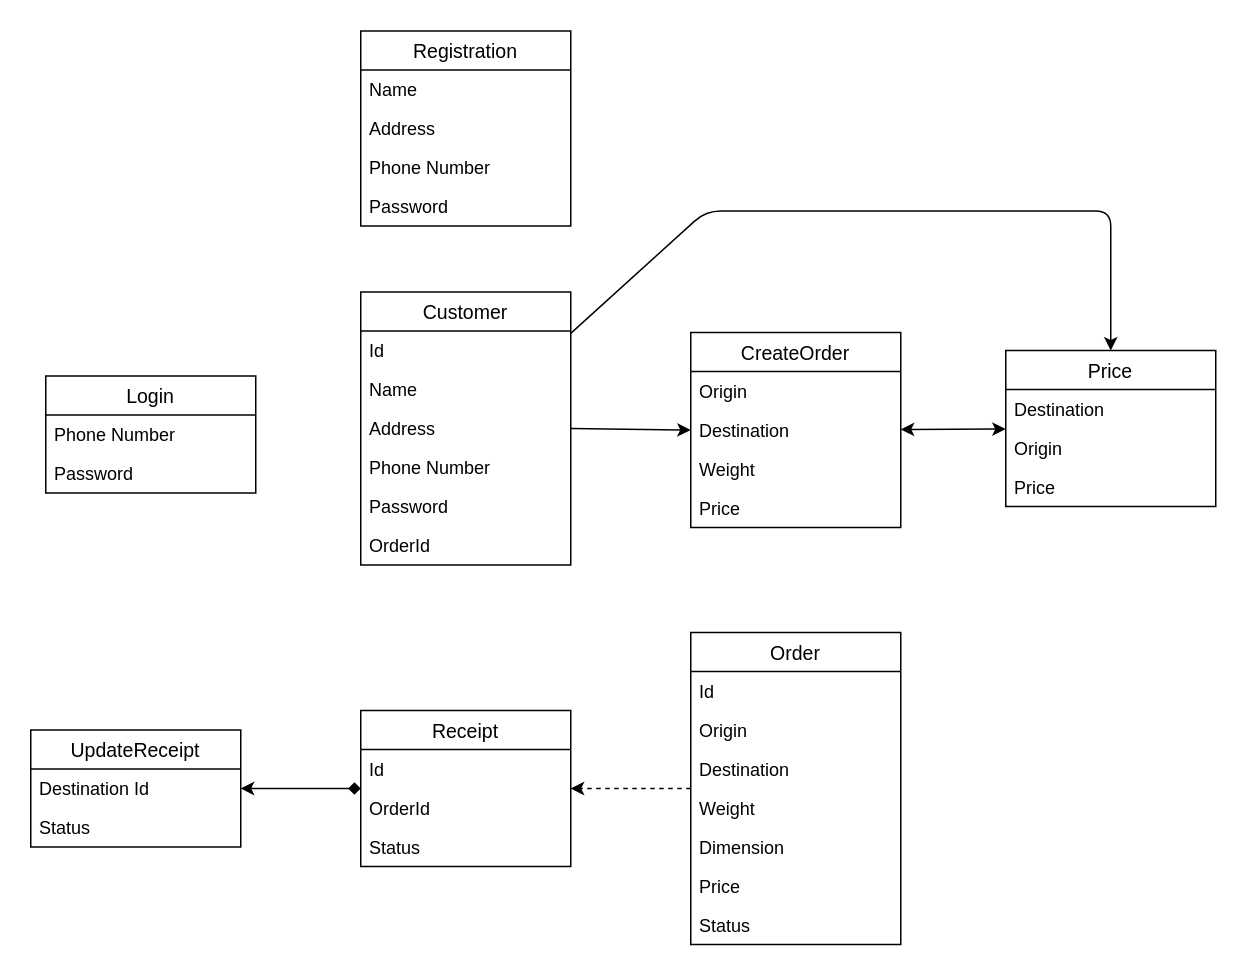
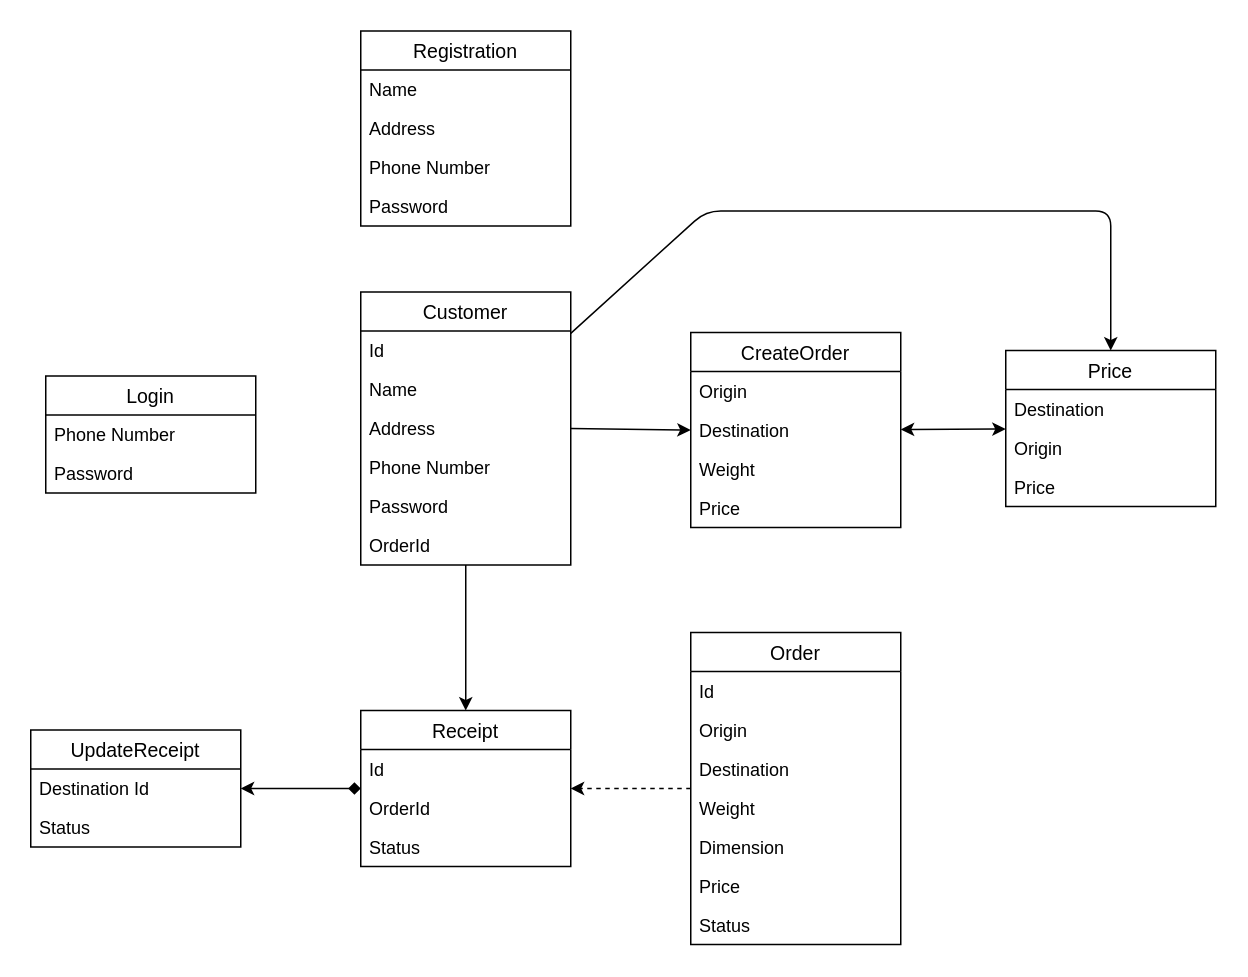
  <mxCell id="0" />
  <mxCell id="1" parent="0" />
  <mxCell id="2" value="Registration" style="swimlane;fontStyle=0;childLayout=stackLayout;horizontal=1;startSize=26;fillColor=none;horizontalStack=0;resizeParent=1;resizeParentMax=0;resizeLast=0;collapsible=1;marginBottom=0;fontSize=13;" vertex="1" parent="1"><mxGeometry x="240" y="20" width="140" height="130" as="geometry" /></mxCell>
  <mxCell id="3" value="Name" style="text;strokeColor=none;fillColor=none;align=left;verticalAlign=top;spacingLeft=4;spacingRight=4;overflow=hidden;rotatable=0;points=[[0,0.5],[1,0.5]];portConstraint=eastwest;" vertex="1" parent="2"><mxGeometry y="26" width="140" height="26" as="geometry" /></mxCell>
  <mxCell id="4" value="Address" style="text;strokeColor=none;fillColor=none;align=left;verticalAlign=top;spacingLeft=4;spacingRight=4;overflow=hidden;rotatable=0;points=[[0,0.5],[1,0.5]];portConstraint=eastwest;" vertex="1" parent="2"><mxGeometry y="52" width="140" height="26" as="geometry" /></mxCell>
  <mxCell id="5" value="Phone Number" style="text;strokeColor=none;fillColor=none;align=left;verticalAlign=top;spacingLeft=4;spacingRight=4;overflow=hidden;rotatable=0;points=[[0,0.5],[1,0.5]];portConstraint=eastwest;" vertex="1" parent="2"><mxGeometry y="78" width="140" height="26" as="geometry" /></mxCell>
  <mxCell id="6" value="Password" style="text;strokeColor=none;fillColor=none;align=left;verticalAlign=top;spacingLeft=4;spacingRight=4;overflow=hidden;rotatable=0;points=[[0,0.5],[1,0.5]];portConstraint=eastwest;" vertex="1" parent="2"><mxGeometry y="104" width="140" height="26" as="geometry" /></mxCell>
  <mxCell id="7" value="Login" style="swimlane;fontStyle=0;childLayout=stackLayout;horizontal=1;startSize=26;fillColor=none;horizontalStack=0;resizeParent=1;resizeParentMax=0;resizeLast=0;collapsible=1;marginBottom=0;fontSize=13;" vertex="1" parent="1"><mxGeometry x="30" y="250" width="140" height="78" as="geometry" /></mxCell>
  <mxCell id="8" value="Phone Number" style="text;strokeColor=none;fillColor=none;align=left;verticalAlign=top;spacingLeft=4;spacingRight=4;overflow=hidden;rotatable=0;points=[[0,0.5],[1,0.5]];portConstraint=eastwest;" vertex="1" parent="7"><mxGeometry y="26" width="140" height="26" as="geometry" /></mxCell>
  <mxCell id="9" value="Password" style="text;strokeColor=none;fillColor=none;align=left;verticalAlign=top;spacingLeft=4;spacingRight=4;overflow=hidden;rotatable=0;points=[[0,0.5],[1,0.5]];portConstraint=eastwest;" vertex="1" parent="7"><mxGeometry y="52" width="140" height="26" as="geometry" /></mxCell>
  <mxCell id="10" value="CreateOrder" style="swimlane;fontStyle=0;childLayout=stackLayout;horizontal=1;startSize=26;fillColor=none;horizontalStack=0;resizeParent=1;resizeParentMax=0;resizeLast=0;collapsible=1;marginBottom=0;fontSize=13;" vertex="1" parent="1"><mxGeometry x="460" y="221" width="140" height="130" as="geometry" /></mxCell>
  <mxCell id="11" value="Origin" style="text;strokeColor=none;fillColor=none;align=left;verticalAlign=top;spacingLeft=4;spacingRight=4;overflow=hidden;rotatable=0;points=[[0,0.5],[1,0.5]];portConstraint=eastwest;" vertex="1" parent="10"><mxGeometry y="26" width="140" height="26" as="geometry" /></mxCell>
  <mxCell id="12" value="Destination" style="text;strokeColor=none;fillColor=none;align=left;verticalAlign=top;spacingLeft=4;spacingRight=4;overflow=hidden;rotatable=0;points=[[0,0.5],[1,0.5]];portConstraint=eastwest;" vertex="1" parent="10"><mxGeometry y="52" width="140" height="26" as="geometry" /></mxCell>
  <mxCell id="13" value="Weight" style="text;strokeColor=none;fillColor=none;align=left;verticalAlign=top;spacingLeft=4;spacingRight=4;overflow=hidden;rotatable=0;points=[[0,0.5],[1,0.5]];portConstraint=eastwest;" vertex="1" parent="10"><mxGeometry y="78" width="140" height="26" as="geometry" /></mxCell>
  <mxCell id="14" value="Price" style="text;strokeColor=none;fillColor=none;align=left;verticalAlign=top;spacingLeft=4;spacingRight=4;overflow=hidden;rotatable=0;points=[[0,0.5],[1,0.5]];portConstraint=eastwest;" vertex="1" parent="10"><mxGeometry y="104" width="140" height="26" as="geometry" /></mxCell>
  <mxCell id="15" value="Order" style="swimlane;fontStyle=0;childLayout=stackLayout;horizontal=1;startSize=26;fillColor=none;horizontalStack=0;resizeParent=1;resizeParentMax=0;resizeLast=0;collapsible=1;marginBottom=0;fontSize=13;" vertex="1" parent="1"><mxGeometry x="460" y="421" width="140" height="208" as="geometry" /></mxCell>
  <mxCell id="16" value="Id" style="text;strokeColor=none;fillColor=none;align=left;verticalAlign=top;spacingLeft=4;spacingRight=4;overflow=hidden;rotatable=0;points=[[0,0.5],[1,0.5]];portConstraint=eastwest;" vertex="1" parent="15"><mxGeometry y="26" width="140" height="26" as="geometry" /></mxCell>
  <mxCell id="17" value="Origin" style="text;strokeColor=none;fillColor=none;align=left;verticalAlign=top;spacingLeft=4;spacingRight=4;overflow=hidden;rotatable=0;points=[[0,0.5],[1,0.5]];portConstraint=eastwest;" vertex="1" parent="15"><mxGeometry y="52" width="140" height="26" as="geometry" /></mxCell>
  <mxCell id="18" value="Destination" style="text;strokeColor=none;fillColor=none;align=left;verticalAlign=top;spacingLeft=4;spacingRight=4;overflow=hidden;rotatable=0;points=[[0,0.5],[1,0.5]];portConstraint=eastwest;" vertex="1" parent="15"><mxGeometry y="78" width="140" height="26" as="geometry" /></mxCell>
  <mxCell id="19" value="Weight" style="text;strokeColor=none;fillColor=none;align=left;verticalAlign=top;spacingLeft=4;spacingRight=4;overflow=hidden;rotatable=0;points=[[0,0.5],[1,0.5]];portConstraint=eastwest;" vertex="1" parent="15"><mxGeometry y="104" width="140" height="26" as="geometry" /></mxCell>
  <mxCell id="20" value="Dimension" style="text;strokeColor=none;fillColor=none;align=left;verticalAlign=top;spacingLeft=4;spacingRight=4;overflow=hidden;rotatable=0;points=[[0,0.5],[1,0.5]];portConstraint=eastwest;" vertex="1" parent="15"><mxGeometry y="130" width="140" height="26" as="geometry" /></mxCell>
  <mxCell id="21" value="Price" style="text;strokeColor=none;fillColor=none;align=left;verticalAlign=top;spacingLeft=4;spacingRight=4;overflow=hidden;rotatable=0;points=[[0,0.5],[1,0.5]];portConstraint=eastwest;" vertex="1" parent="15"><mxGeometry y="156" width="140" height="26" as="geometry" /></mxCell>
  <mxCell id="22" value="Status" style="text;strokeColor=none;fillColor=none;align=left;verticalAlign=top;spacingLeft=4;spacingRight=4;overflow=hidden;rotatable=0;points=[[0,0.5],[1,0.5]];portConstraint=eastwest;" vertex="1" parent="15"><mxGeometry y="182" width="140" height="26" as="geometry" /></mxCell>
+ <mxCell id="23" value="" style="edgeStyle=orthogonalEdgeStyle;rounded=0;orthogonalLoop=1;jettySize=auto;html=1;fontSize=13;" edge="1" parent="1" source="24" target="32"><mxGeometry relative="1" as="geometry"><mxPoint x="310" y="564" as="targetPoint" /><Array as="points"><mxPoint x="310" y="420" /><mxPoint x="310" y="420" /></Array></mxGeometry></mxCell>
  <mxCell id="24" value="Customer" style="swimlane;fontStyle=0;childLayout=stackLayout;horizontal=1;startSize=26;fillColor=none;horizontalStack=0;resizeParent=1;resizeParentMax=0;resizeLast=0;collapsible=1;marginBottom=0;fontSize=13;" vertex="1" parent="1"><mxGeometry x="240" y="194" width="140" height="182" as="geometry" /></mxCell>
  <mxCell id="25" value="Id" style="text;strokeColor=none;fillColor=none;align=left;verticalAlign=top;spacingLeft=4;spacingRight=4;overflow=hidden;rotatable=0;points=[[0,0.5],[1,0.5]];portConstraint=eastwest;" vertex="1" parent="24"><mxGeometry y="26" width="140" height="26" as="geometry" /></mxCell>
  <mxCell id="26" value="Name" style="text;strokeColor=none;fillColor=none;align=left;verticalAlign=top;spacingLeft=4;spacingRight=4;overflow=hidden;rotatable=0;points=[[0,0.5],[1,0.5]];portConstraint=eastwest;" vertex="1" parent="24"><mxGeometry y="52" width="140" height="26" as="geometry" /></mxCell>
  <mxCell id="27" value="Address" style="text;strokeColor=none;fillColor=none;align=left;verticalAlign=top;spacingLeft=4;spacingRight=4;overflow=hidden;rotatable=0;points=[[0,0.5],[1,0.5]];portConstraint=eastwest;" vertex="1" parent="24"><mxGeometry y="78" width="140" height="26" as="geometry" /></mxCell>
  <mxCell id="28" value="Phone Number" style="text;strokeColor=none;fillColor=none;align=left;verticalAlign=top;spacingLeft=4;spacingRight=4;overflow=hidden;rotatable=0;points=[[0,0.5],[1,0.5]];portConstraint=eastwest;" vertex="1" parent="24"><mxGeometry y="104" width="140" height="26" as="geometry" /></mxCell>
  <mxCell id="29" value="Password" style="text;strokeColor=none;fillColor=none;align=left;verticalAlign=top;spacingLeft=4;spacingRight=4;overflow=hidden;rotatable=0;points=[[0,0.5],[1,0.5]];portConstraint=eastwest;" vertex="1" parent="24"><mxGeometry y="130" width="140" height="26" as="geometry" /></mxCell>
  <mxCell id="30" value="OrderId" style="text;strokeColor=none;fillColor=none;align=left;verticalAlign=top;spacingLeft=4;spacingRight=4;overflow=hidden;rotatable=0;points=[[0,0.5],[1,0.5]];portConstraint=eastwest;" vertex="1" parent="24"><mxGeometry y="156" width="140" height="26" as="geometry" /></mxCell>
  <mxCell id="31" value="" style="endArrow=classic;html=1;fontSize=13;exitX=1;exitY=0.5;exitDx=0;exitDy=0;entryX=0;entryY=0.5;entryDx=0;entryDy=0;" edge="1" parent="1" source="27" target="12"><mxGeometry width="50" height="50" relative="1" as="geometry"><mxPoint x="320" y="330" as="sourcePoint" /><mxPoint x="370" y="280" as="targetPoint" /></mxGeometry></mxCell>
  <mxCell id="32" value="Receipt" style="swimlane;fontStyle=0;childLayout=stackLayout;horizontal=1;startSize=26;fillColor=none;horizontalStack=0;resizeParent=1;resizeParentMax=0;resizeLast=0;collapsible=1;marginBottom=0;fontSize=13;" vertex="1" parent="1"><mxGeometry x="240" y="473" width="140" height="104" as="geometry" /></mxCell>
  <mxCell id="33" value="Id" style="text;strokeColor=none;fillColor=none;align=left;verticalAlign=top;spacingLeft=4;spacingRight=4;overflow=hidden;rotatable=0;points=[[0,0.5],[1,0.5]];portConstraint=eastwest;" vertex="1" parent="32"><mxGeometry y="26" width="140" height="26" as="geometry" /></mxCell>
  <mxCell id="34" value="OrderId" style="text;strokeColor=none;fillColor=none;align=left;verticalAlign=top;spacingLeft=4;spacingRight=4;overflow=hidden;rotatable=0;points=[[0,0.5],[1,0.5]];portConstraint=eastwest;" vertex="1" parent="32"><mxGeometry y="52" width="140" height="26" as="geometry" /></mxCell>
  <mxCell id="35" value="Status" style="text;strokeColor=none;fillColor=none;align=left;verticalAlign=top;spacingLeft=4;spacingRight=4;overflow=hidden;rotatable=0;points=[[0,0.5],[1,0.5]];portConstraint=eastwest;" vertex="1" parent="32"><mxGeometry y="78" width="140" height="26" as="geometry" /></mxCell>
  <mxCell id="36" value="" style="endArrow=classic;html=1;fontSize=13;dashed=1;" edge="1" parent="1" source="15" target="32"><mxGeometry width="50" height="50" relative="1" as="geometry"><mxPoint x="320" y="500" as="sourcePoint" /><mxPoint x="370" y="450" as="targetPoint" /></mxGeometry></mxCell>
  <mxCell id="37" value="Price" style="swimlane;fontStyle=0;childLayout=stackLayout;horizontal=1;startSize=26;fillColor=none;horizontalStack=0;resizeParent=1;resizeParentMax=0;resizeLast=0;collapsible=1;marginBottom=0;fontSize=13;" vertex="1" parent="1"><mxGeometry x="670" y="233" width="140" height="104" as="geometry" /></mxCell>
  <mxCell id="38" value="Destination" style="text;strokeColor=none;fillColor=none;align=left;verticalAlign=top;spacingLeft=4;spacingRight=4;overflow=hidden;rotatable=0;points=[[0,0.5],[1,0.5]];portConstraint=eastwest;" vertex="1" parent="37"><mxGeometry y="26" width="140" height="26" as="geometry" /></mxCell>
  <mxCell id="39" value="Origin" style="text;strokeColor=none;fillColor=none;align=left;verticalAlign=top;spacingLeft=4;spacingRight=4;overflow=hidden;rotatable=0;points=[[0,0.5],[1,0.5]];portConstraint=eastwest;" vertex="1" parent="37"><mxGeometry y="52" width="140" height="26" as="geometry" /></mxCell>
  <mxCell id="40" value="Price" style="text;strokeColor=none;fillColor=none;align=left;verticalAlign=top;spacingLeft=4;spacingRight=4;overflow=hidden;rotatable=0;points=[[0,0.5],[1,0.5]];portConstraint=eastwest;" vertex="1" parent="37"><mxGeometry y="78" width="140" height="26" as="geometry" /></mxCell>
  <mxCell id="41" value="" style="endArrow=classic;html=1;fontSize=13;" edge="1" parent="1" source="24" target="37"><mxGeometry width="50" height="50" relative="1" as="geometry"><mxPoint x="380" y="380" as="sourcePoint" /><mxPoint x="430" y="330" as="targetPoint" /><Array as="points"><mxPoint x="470" y="140" /><mxPoint x="740" y="140" /></Array></mxGeometry></mxCell>
  <mxCell id="42" value="" style="endArrow=classic;startArrow=classic;html=1;fontSize=13;" edge="1" parent="1" source="10" target="37"><mxGeometry width="50" height="50" relative="1" as="geometry"><mxPoint x="380" y="310" as="sourcePoint" /><mxPoint x="430" y="260" as="targetPoint" /></mxGeometry></mxCell>
  <mxCell id="43" value="UpdateReceipt" style="swimlane;fontStyle=0;childLayout=stackLayout;horizontal=1;startSize=26;fillColor=none;horizontalStack=0;resizeParent=1;resizeParentMax=0;resizeLast=0;collapsible=1;marginBottom=0;fontSize=13;" vertex="1" parent="1"><mxGeometry x="20" y="486" width="140" height="78" as="geometry" /></mxCell>
  <mxCell id="44" value="Destination Id" style="text;strokeColor=none;fillColor=none;align=left;verticalAlign=top;spacingLeft=4;spacingRight=4;overflow=hidden;rotatable=0;points=[[0,0.5],[1,0.5]];portConstraint=eastwest;" vertex="1" parent="43"><mxGeometry y="26" width="140" height="26" as="geometry" /></mxCell>
  <mxCell id="45" value="Status" style="text;strokeColor=none;fillColor=none;align=left;verticalAlign=top;spacingLeft=4;spacingRight=4;overflow=hidden;rotatable=0;points=[[0,0.5],[1,0.5]];portConstraint=eastwest;" vertex="1" parent="43"><mxGeometry y="52" width="140" height="26" as="geometry" /></mxCell>
  <mxCell id="46" value="" style="endArrow=diamond;startArrow=classic;html=1;fontSize=13;" edge="1" parent="1" source="43" target="32"><mxGeometry width="50" height="50" relative="1" as="geometry"><mxPoint x="380" y="480" as="sourcePoint" /><mxPoint x="430" y="430" as="targetPoint" /></mxGeometry></mxCell>
